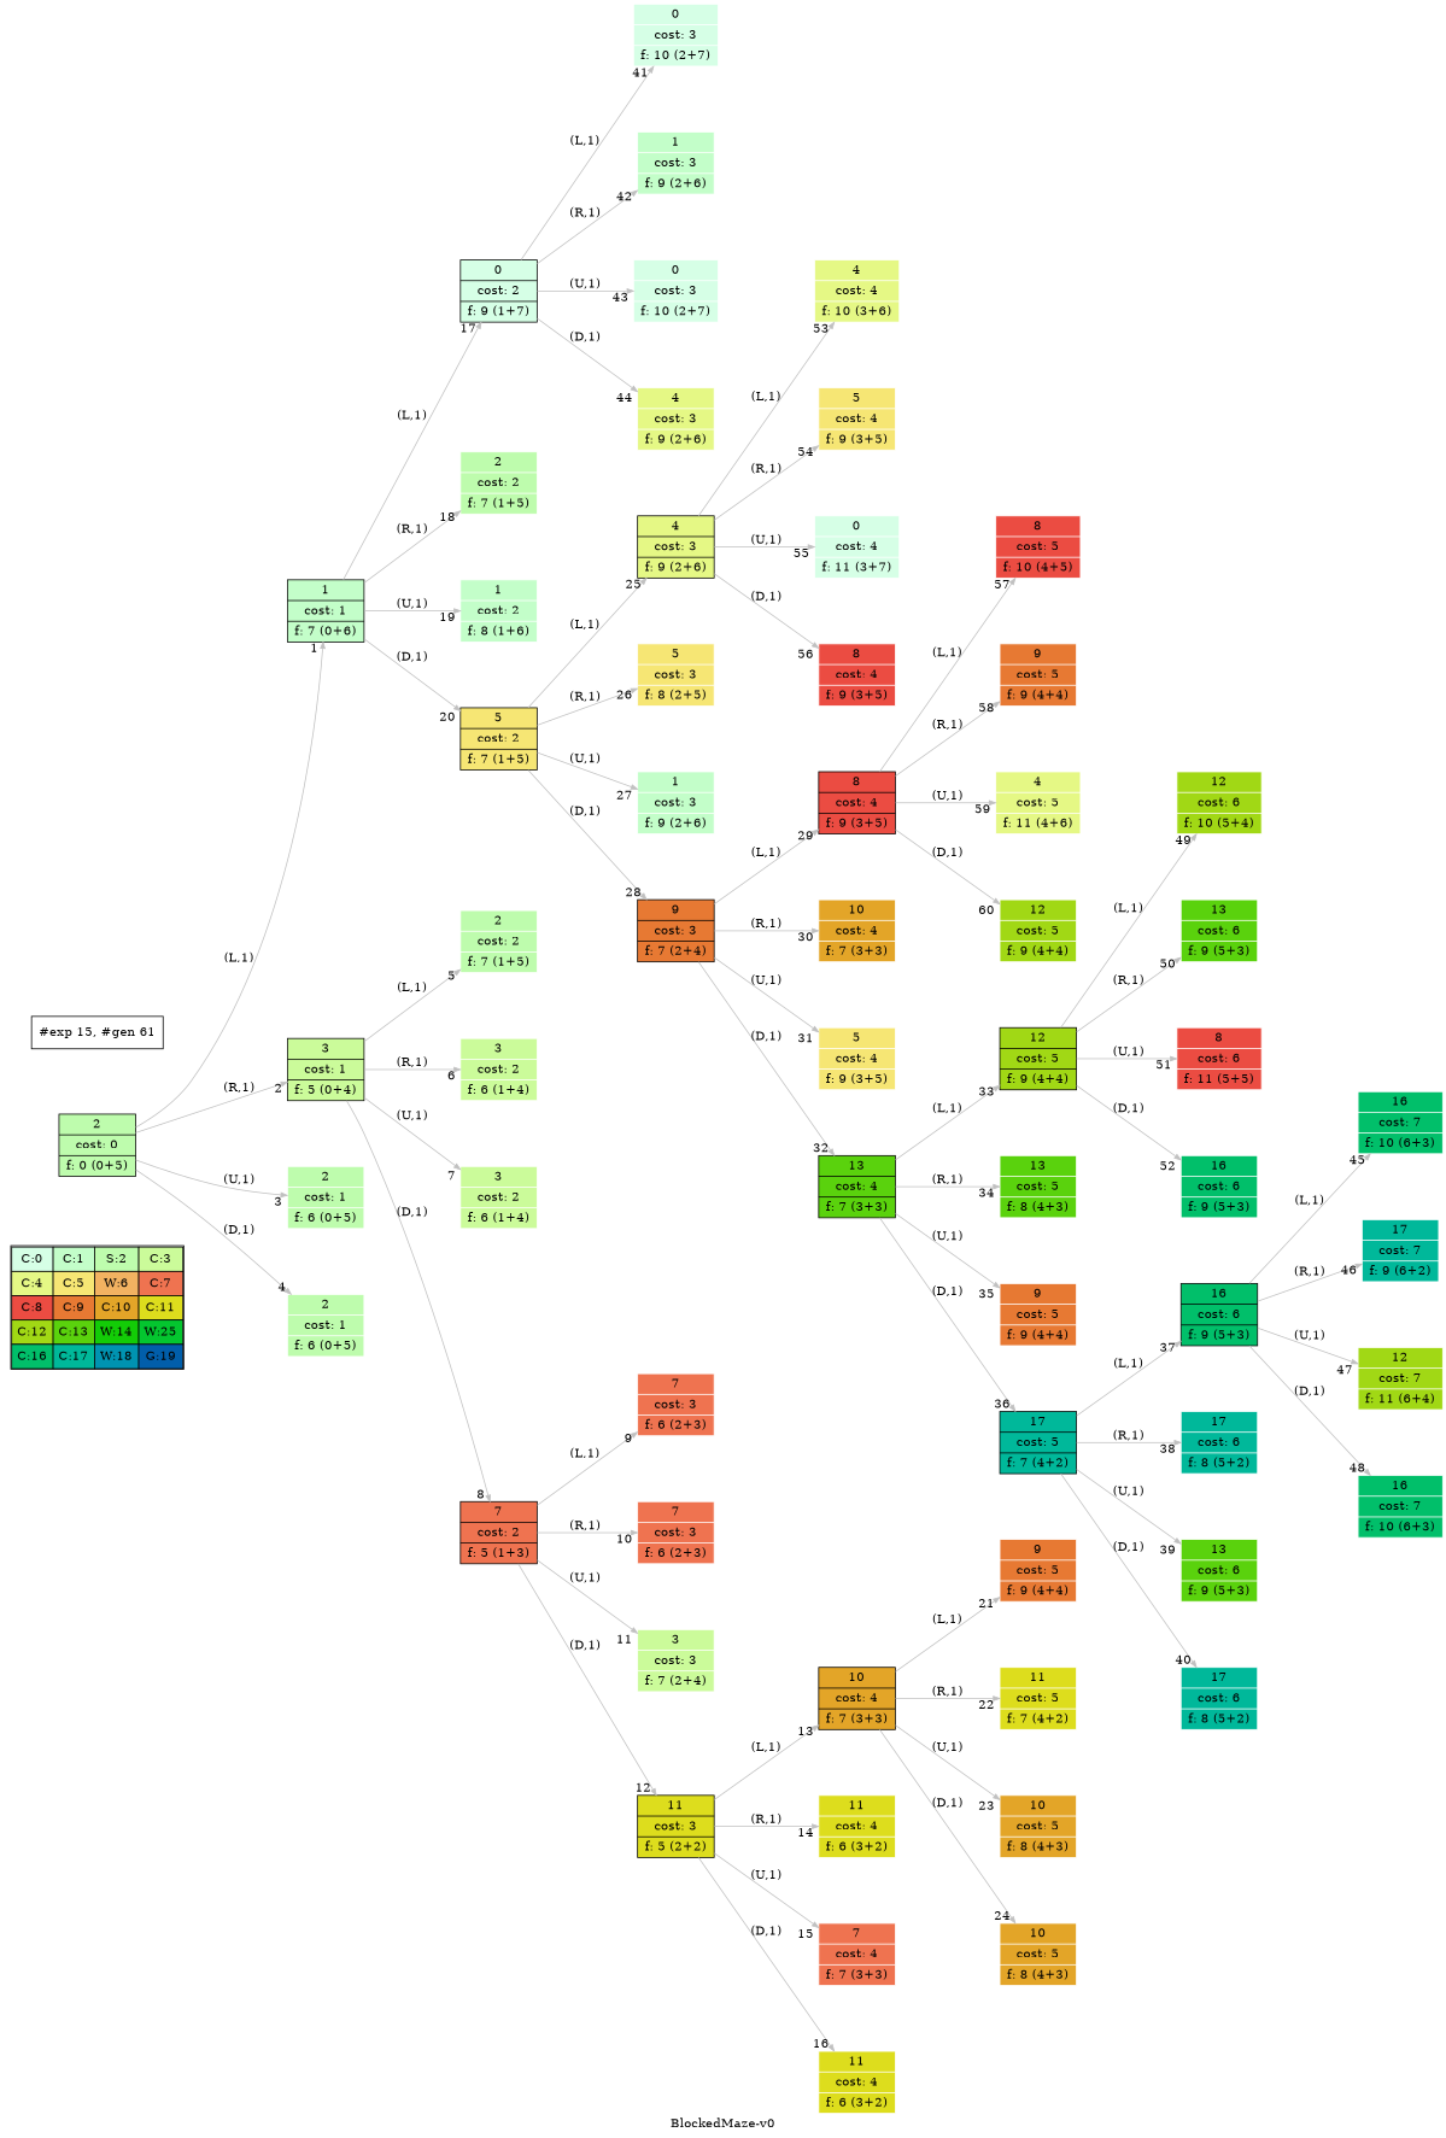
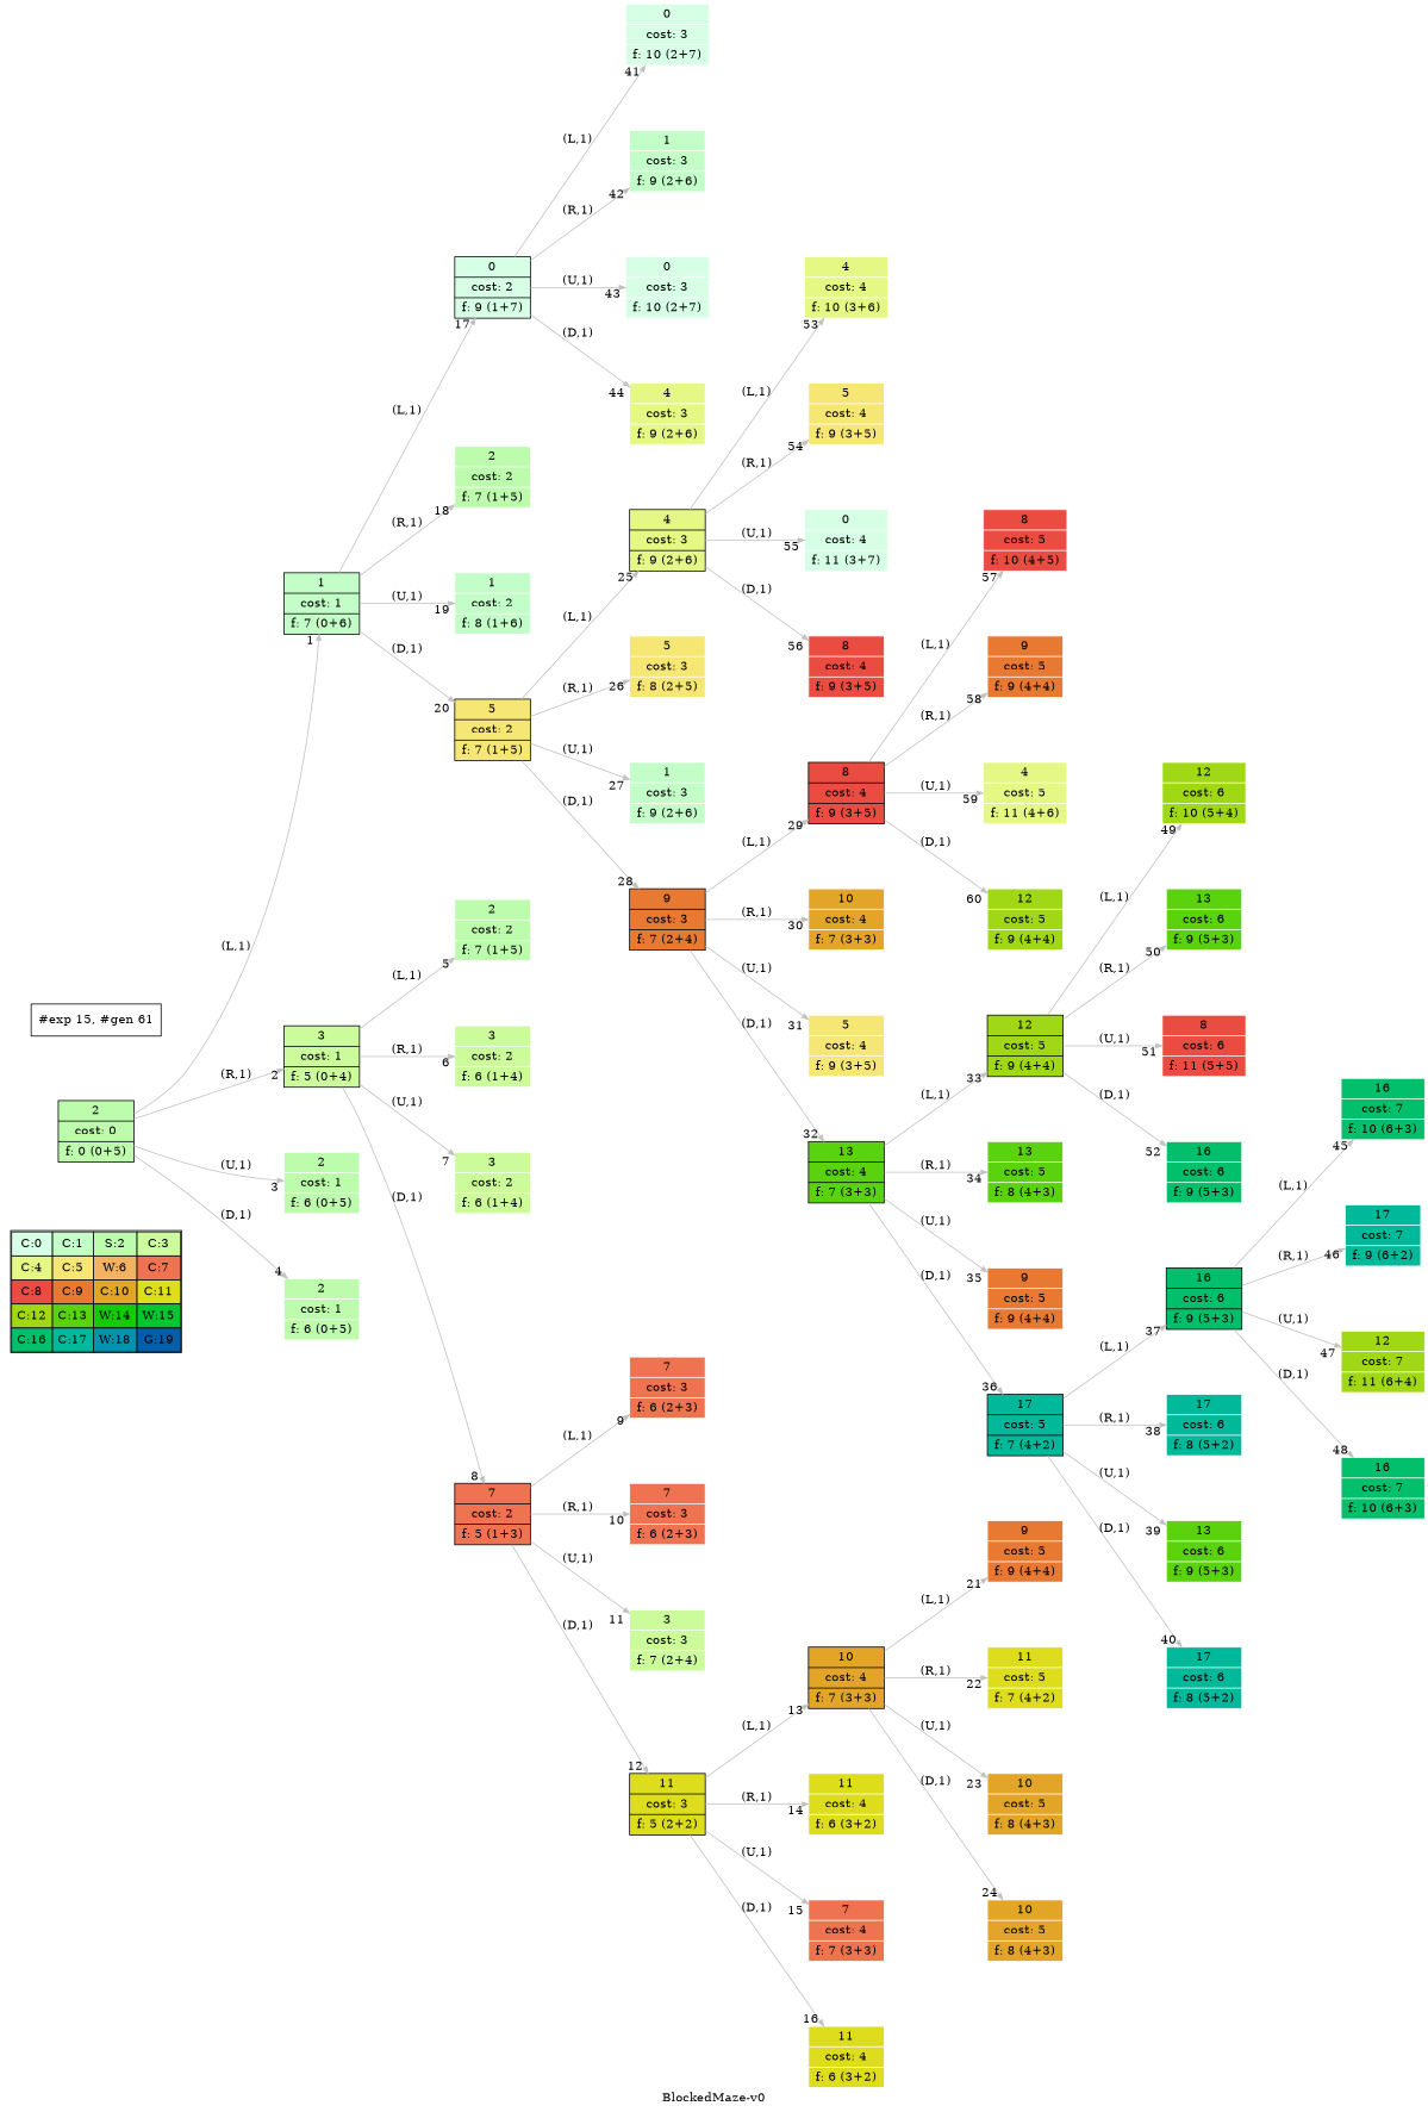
  digraph {
    label="BlockedMaze-v0"
    nodesep=1
    ranksep=1
    rankdir=LR
    node [shape=record color=white fillcolor="0.29607843 0.31486959 0.98720184 1.        " style=filled]
    edge [arrowsize=0.7 color=grey]
-   n1 [label=<<table border="1" cellpadding="5" cellspacing="0" cellborder="1"><tr><td bgcolor="0.39803922 0.15947579 0.99679532 1.        ">C:0</td><td bgcolor="0.35098039 0.23194764 0.99315867 1.        ">C:1</td><td bgcolor="0.29607843 0.31486959 0.98720184 1.        ">S:2</td><td bgcolor="0.24901961 0.38410575 0.98063477 1.        ">C:3</td></tr><tr><td bgcolor="0.19411765 0.46220388 0.97128103 1.        ">C:4</td><td bgcolor="0.14705882 0.52643216 0.96182564 1.        ">C:5</td><td bgcolor="0.09215686 0.59770746 0.94913494 1.        ">W:6</td><td bgcolor="0.0372549  0.66454018 0.93467977 1.        ">C:7</td></tr><tr><td bgcolor="0.00980392 0.71791192 0.92090552 1.        ">C:8</td><td bgcolor="0.06470588 0.77520398 0.9032472  1.        ">C:9</td><td bgcolor="0.11176471 0.81974048 0.88677369 1.        ">C:10</td><td bgcolor="0.16666667 0.8660254  0.8660254  1.        ">C:11</td></tr><tr><td bgcolor="0.21372549 0.9005867  0.84695821 1.        ">C:12</td><td bgcolor="0.26862745 0.93467977 0.82325295 1.        ">C:13</td><td bgcolor="0.32352941 0.96182564 0.79801723 1.        ">W:14</td><td bgcolor="0.37058824 0.97940977 0.77520398 1.        ">W:25</td></tr><tr><td bgcolor="0.4254902  0.99315867 0.74725253 1.        ">C:16</td><td bgcolor="0.47254902 0.99907048 0.72218645 1.        ">C:17</td><td bgcolor="0.52745098 0.99907048 0.69169844 1.        ">W:18</td><td bgcolor="0.5745098  0.99315867 0.66454018 1.        ">G:19</td></tr></table>> shape=plaintext color="" fillcolor="" style=""]
+   n1 [label=<<table border="1" cellpadding="5" cellspacing="0" cellborder="1"><tr><td bgcolor="0.39803922 0.15947579 0.99679532 1.        ">C:0</td><td bgcolor="0.35098039 0.23194764 0.99315867 1.        ">C:1</td><td bgcolor="0.29607843 0.31486959 0.98720184 1.        ">S:2</td><td bgcolor="0.24901961 0.38410575 0.98063477 1.        ">C:3</td></tr><tr><td bgcolor="0.19411765 0.46220388 0.97128103 1.        ">C:4</td><td bgcolor="0.14705882 0.52643216 0.96182564 1.        ">C:5</td><td bgcolor="0.09215686 0.59770746 0.94913494 1.        ">W:6</td><td bgcolor="0.0372549  0.66454018 0.93467977 1.        ">C:7</td></tr><tr><td bgcolor="0.00980392 0.71791192 0.92090552 1.        ">C:8</td><td bgcolor="0.06470588 0.77520398 0.9032472  1.        ">C:9</td><td bgcolor="0.11176471 0.81974048 0.88677369 1.        ">C:10</td><td bgcolor="0.16666667 0.8660254  0.8660254  1.        ">C:11</td></tr><tr><td bgcolor="0.21372549 0.9005867  0.84695821 1.        ">C:12</td><td bgcolor="0.26862745 0.93467977 0.82325295 1.        ">C:13</td><td bgcolor="0.32352941 0.96182564 0.79801723 1.        ">W:14</td><td bgcolor="0.37058824 0.97940977 0.77520398 1.        ">W:15</td></tr><tr><td bgcolor="0.4254902  0.99315867 0.74725253 1.        ">C:16</td><td bgcolor="0.47254902 0.99907048 0.72218645 1.        ">C:17</td><td bgcolor="0.52745098 0.99907048 0.69169844 1.        ">W:18</td><td bgcolor="0.5745098  0.99315867 0.66454018 1.        ">G:19</td></tr></table>> shape=plaintext color="" fillcolor="" style=""]
    n2 [color=black label="<f0>2 |<f1> cost: 0 |<f2> f: 0 (0+5)"]
    n3 [color=black fillcolor="0.35098039 0.23194764 0.99315867 1.        " label="<f0>1 |<f1> cost: 1 |<f2> f: 7 (0+6)"]
    n4 [color=black fillcolor="0.24901961 0.38410575 0.98063477 1.        " label="<f0>3 |<f1> cost: 1 |<f2> f: 5 (0+4)"]
    n5 [label="<f0>2 |<f1> cost: 1 |<f2> f: 6 (0+5)"]
    n6 [label="<f0>2 |<f1> cost: 1 |<f2> f: 6 (0+5)"]
    n7 [color=black fillcolor="0.39803922 0.15947579 0.99679532 1.        " label="<f0>0 |<f1> cost: 2 |<f2> f: 9 (1+7)"]
    n8 [label="<f0>2 |<f1> cost: 2 |<f2> f: 7 (1+5)"]
    n9 [fillcolor="0.35098039 0.23194764 0.99315867 1.        " label="<f0>1 |<f1> cost: 2 |<f2> f: 8 (1+6)"]
    n10 [color=black fillcolor="0.14705882 0.52643216 0.96182564 1.        " label="<f0>5 |<f1> cost: 2 |<f2> f: 7 (1+5)"]
    n11 [label="<f0>2 |<f1> cost: 2 |<f2> f: 7 (1+5)"]
    n12 [fillcolor="0.24901961 0.38410575 0.98063477 1.        " label="<f0>3 |<f1> cost: 2 |<f2> f: 6 (1+4)"]
    n13 [fillcolor="0.24901961 0.38410575 0.98063477 1.        " label="<f0>3 |<f1> cost: 2 |<f2> f: 6 (1+4)"]
    n14 [color=black fillcolor="0.0372549  0.66454018 0.93467977 1.        " label="<f0>7 |<f1> cost: 2 |<f2> f: 5 (1+3)"]
    n15 [fillcolor="0.0372549  0.66454018 0.93467977 1.        " label="<f0>7 |<f1> cost: 3 |<f2> f: 6 (2+3)"]
    n16 [fillcolor="0.0372549  0.66454018 0.93467977 1.        " label="<f0>7 |<f1> cost: 3 |<f2> f: 6 (2+3)"]
    n17 [fillcolor="0.24901961 0.38410575 0.98063477 1.        " label="<f0>3 |<f1> cost: 3 |<f2> f: 7 (2+4)"]
    n18 [color=black fillcolor="0.16666667 0.8660254  0.8660254  1.        " label="<f0>11 |<f1> cost: 3 |<f2> f: 5 (2+2)"]
    n19 [color=black fillcolor="0.11176471 0.81974048 0.88677369 1.        " label="<f0>10 |<f1> cost: 4 |<f2> f: 7 (3+3)"]
    n20 [fillcolor="0.16666667 0.8660254  0.8660254  1.        " label="<f0>11 |<f1> cost: 4 |<f2> f: 6 (3+2)"]
    n21 [fillcolor="0.0372549  0.66454018 0.93467977 1.        " label="<f0>7 |<f1> cost: 4 |<f2> f: 7 (3+3)"]
    n22 [fillcolor="0.16666667 0.8660254  0.8660254  1.        " label="<f0>11 |<f1> cost: 4 |<f2> f: 6 (3+2)"]
    n23 [fillcolor="0.06470588 0.77520398 0.9032472  1.        " label="<f0>9 |<f1> cost: 5 |<f2> f: 9 (4+4)"]
    n24 [fillcolor="0.16666667 0.8660254  0.8660254  1.        " label="<f0>11 |<f1> cost: 5 |<f2> f: 7 (4+2)"]
    n25 [fillcolor="0.11176471 0.81974048 0.88677369 1.        " label="<f0>10 |<f1> cost: 5 |<f2> f: 8 (4+3)"]
    n26 [fillcolor="0.11176471 0.81974048 0.88677369 1.        " label="<f0>10 |<f1> cost: 5 |<f2> f: 8 (4+3)"]
    n27 [fillcolor="0.39803922 0.15947579 0.99679532 1.        " label="<f0>0 |<f1> cost: 3 |<f2> f: 10 (2+7)"]
    n28 [fillcolor="0.35098039 0.23194764 0.99315867 1.        " label="<f0>1 |<f1> cost: 3 |<f2> f: 9 (2+6)"]
    n29 [fillcolor="0.39803922 0.15947579 0.99679532 1.        " label="<f0>0 |<f1> cost: 3 |<f2> f: 10 (2+7)"]
    n30 [fillcolor="0.19411765 0.46220388 0.97128103 1.        " label="<f0>4 |<f1> cost: 3 |<f2> f: 9 (2+6)"]
    n31 [color=black fillcolor="0.19411765 0.46220388 0.97128103 1.        " label="<f0>4 |<f1> cost: 3 |<f2> f: 9 (2+6)"]
    n32 [fillcolor="0.14705882 0.52643216 0.96182564 1.        " label="<f0>5 |<f1> cost: 3 |<f2> f: 8 (2+5)"]
    n33 [fillcolor="0.35098039 0.23194764 0.99315867 1.        " label="<f0>1 |<f1> cost: 3 |<f2> f: 9 (2+6)"]
    n34 [color=black fillcolor="0.06470588 0.77520398 0.9032472  1.        " label="<f0>9 |<f1> cost: 3 |<f2> f: 7 (2+4)"]
    n35 [fillcolor="0.19411765 0.46220388 0.97128103 1.        " label="<f0>4 |<f1> cost: 4 |<f2> f: 10 (3+6)"]
    n36 [fillcolor="0.14705882 0.52643216 0.96182564 1.        " label="<f0>5 |<f1> cost: 4 |<f2> f: 9 (3+5)"]
    n37 [fillcolor="0.39803922 0.15947579 0.99679532 1.        " label="<f0>0 |<f1> cost: 4 |<f2> f: 11 (3+7)"]
    n38 [fillcolor="0.00980392 0.71791192 0.92090552 1.        " label="<f0>8 |<f1> cost: 4 |<f2> f: 9 (3+5)"]
    n39 [color=black fillcolor="0.00980392 0.71791192 0.92090552 1.        " label="<f0>8 |<f1> cost: 4 |<f2> f: 9 (3+5)"]
    n40 [fillcolor="0.11176471 0.81974048 0.88677369 1.        " label="<f0>10 |<f1> cost: 4 |<f2> f: 7 (3+3)"]
    n41 [fillcolor="0.14705882 0.52643216 0.96182564 1.        " label="<f0>5 |<f1> cost: 4 |<f2> f: 9 (3+5)"]
    n42 [color=black fillcolor="0.26862745 0.93467977 0.82325295 1.        " label="<f0>13 |<f1> cost: 4 |<f2> f: 7 (3+3)"]
    n43 [fillcolor="0.00980392 0.71791192 0.92090552 1.        " label="<f0>8 |<f1> cost: 5 |<f2> f: 10 (4+5)"]
    n44 [fillcolor="0.06470588 0.77520398 0.9032472  1.        " label="<f0>9 |<f1> cost: 5 |<f2> f: 9 (4+4)"]
    n45 [fillcolor="0.19411765 0.46220388 0.97128103 1.        " label="<f0>4 |<f1> cost: 5 |<f2> f: 11 (4+6)"]
    n46 [fillcolor="0.21372549 0.9005867  0.84695821 1.        " label="<f0>12 |<f1> cost: 5 |<f2> f: 9 (4+4)"]
    n47 [color=black fillcolor="0.21372549 0.9005867  0.84695821 1.        " label="<f0>12 |<f1> cost: 5 |<f2> f: 9 (4+4)"]
    n48 [fillcolor="0.26862745 0.93467977 0.82325295 1.        " label="<f0>13 |<f1> cost: 5 |<f2> f: 8 (4+3)"]
    n49 [fillcolor="0.06470588 0.77520398 0.9032472  1.        " label="<f0>9 |<f1> cost: 5 |<f2> f: 9 (4+4)"]
    n50 [color=black fillcolor="0.47254902 0.99907048 0.72218645 1.        " label="<f0>17 |<f1> cost: 5 |<f2> f: 7 (4+2)"]
    n51 [fillcolor="0.21372549 0.9005867  0.84695821 1.        " label="<f0>12 |<f1> cost: 6 |<f2> f: 10 (5+4)"]
    n52 [fillcolor="0.26862745 0.93467977 0.82325295 1.        " label="<f0>13 |<f1> cost: 6 |<f2> f: 9 (5+3)"]
    n53 [fillcolor="0.00980392 0.71791192 0.92090552 1.        " label="<f0>8 |<f1> cost: 6 |<f2> f: 11 (5+5)"]
    n54 [fillcolor="0.4254902  0.99315867 0.74725253 1.        " label="<f0>16 |<f1> cost: 6 |<f2> f: 9 (5+3)"]
    n55 [color=black fillcolor="0.4254902  0.99315867 0.74725253 1.        " label="<f0>16 |<f1> cost: 6 |<f2> f: 9 (5+3)"]
    n56 [fillcolor="0.47254902 0.99907048 0.72218645 1.        " label="<f0>17 |<f1> cost: 6 |<f2> f: 8 (5+2)"]
    n57 [fillcolor="0.26862745 0.93467977 0.82325295 1.        " label="<f0>13 |<f1> cost: 6 |<f2> f: 9 (5+3)"]
    n58 [fillcolor="0.47254902 0.99907048 0.72218645 1.        " label="<f0>17 |<f1> cost: 6 |<f2> f: 8 (5+2)"]
    n59 [fillcolor="0.4254902  0.99315867 0.74725253 1.        " label="<f0>16 |<f1> cost: 7 |<f2> f: 10 (6+3)"]
    n60 [fillcolor="0.47254902 0.99907048 0.72218645 1.        " label="<f0>17 |<f1> cost: 7 |<f2> f: 9 (6+2)"]
    n61 [fillcolor="0.21372549 0.9005867  0.84695821 1.        " label="<f0>12 |<f1> cost: 7 |<f2> f: 11 (6+4)"]
    n62 [fillcolor="0.4254902  0.99315867 0.74725253 1.        " label="<f0>16 |<f1> cost: 7 |<f2> f: 10 (6+3)"]
    "#exp 15, #gen 61" [shape=box color="" fillcolor="" style=""]
    subgraph sub_1 {
      label=Map
      n1
    }
    n2 -> n3 [headlabel=" 1 " label="(L,1)"]
    n2 -> n4 [headlabel=" 2 " label="(R,1)"]
    n2 -> n5 [headlabel=" 3 " label="(U,1)"]
    n2 -> n6 [headlabel=" 4 " label="(D,1)"]
    n3 -> n7 [headlabel=" 17 " label="(L,1)"]
    n3 -> n8 [headlabel=" 18 " label="(R,1)"]
    n3 -> n9 [headlabel=" 19 " label="(U,1)"]
    n3 -> n10 [headlabel=" 20 " label="(D,1)"]
    n4 -> n11 [headlabel=" 5 " label="(L,1)"]
    n4 -> n12 [headlabel=" 6 " label="(R,1)"]
    n4 -> n13 [headlabel=" 7 " label="(U,1)"]
    n4 -> n14 [headlabel=" 8 " label="(D,1)"]
    n7 -> n27 [headlabel=" 41 " label="(L,1)"]
    n7 -> n28 [headlabel=" 42 " label="(R,1)"]
    n7 -> n29 [headlabel=" 43 " label="(U,1)"]
    n7 -> n30 [headlabel=" 44 " label="(D,1)"]
    n10 -> n31 [headlabel=" 25 " label="(L,1)"]
    n10 -> n32 [headlabel=" 26 " label="(R,1)"]
    n10 -> n33 [headlabel=" 27 " label="(U,1)"]
    n10 -> n34 [headlabel=" 28 " label="(D,1)"]
    n14 -> n15 [headlabel=" 9 " label="(L,1)"]
    n14 -> n16 [headlabel=" 10 " label="(R,1)"]
    n14 -> n17 [headlabel=" 11 " label="(U,1)"]
    n14 -> n18 [headlabel=" 12 " label="(D,1)"]
    n18 -> n19 [headlabel=" 13 " label="(L,1)"]
    n18 -> n20 [headlabel=" 14 " label="(R,1)"]
    n18 -> n21 [headlabel=" 15 " label="(U,1)"]
    n18 -> n22 [headlabel=" 16 " label="(D,1)"]
    n19 -> n23 [headlabel=" 21 " label="(L,1)"]
    n19 -> n24 [headlabel=" 22 " label="(R,1)"]
    n19 -> n25 [headlabel=" 23 " label="(U,1)"]
    n19 -> n26 [headlabel=" 24 " label="(D,1)"]
    n31 -> n35 [headlabel=" 53 " label="(L,1)"]
    n31 -> n36 [headlabel=" 54 " label="(R,1)"]
    n31 -> n37 [headlabel=" 55 " label="(U,1)"]
    n31 -> n38 [headlabel=" 56 " label="(D,1)"]
    n34 -> n39 [headlabel=" 29 " label="(L,1)"]
    n34 -> n40 [headlabel=" 30 " label="(R,1)"]
    n34 -> n41 [headlabel=" 31 " label="(U,1)"]
    n34 -> n42 [headlabel=" 32 " label="(D,1)"]
    n39 -> n43 [headlabel=" 57 " label="(L,1)"]
    n39 -> n44 [headlabel=" 58 " label="(R,1)"]
    n39 -> n45 [headlabel=" 59 " label="(U,1)"]
    n39 -> n46 [headlabel=" 60 " label="(D,1)"]
    n42 -> n47 [headlabel=" 33 " label="(L,1)"]
    n42 -> n48 [headlabel=" 34 " label="(R,1)"]
    n42 -> n49 [headlabel=" 35 " label="(U,1)"]
    n42 -> n50 [headlabel=" 36 " label="(D,1)"]
    n47 -> n51 [headlabel=" 49 " label="(L,1)"]
    n47 -> n52 [headlabel=" 50 " label="(R,1)"]
    n47 -> n53 [headlabel=" 51 " label="(U,1)"]
    n47 -> n54 [headlabel=" 52 " label="(D,1)"]
    n50 -> n55 [headlabel=" 37 " label="(L,1)"]
    n50 -> n56 [headlabel=" 38 " label="(R,1)"]
    n50 -> n57 [headlabel=" 39 " label="(U,1)"]
    n50 -> n58 [headlabel=" 40 " label="(D,1)"]
    n55 -> n59 [headlabel=" 45 " label="(L,1)"]
    n55 -> n60 [headlabel=" 46 " label="(R,1)"]
    n55 -> n61 [headlabel=" 47 " label="(U,1)"]
    n55 -> n62 [headlabel=" 48 " label="(D,1)"]
  }
